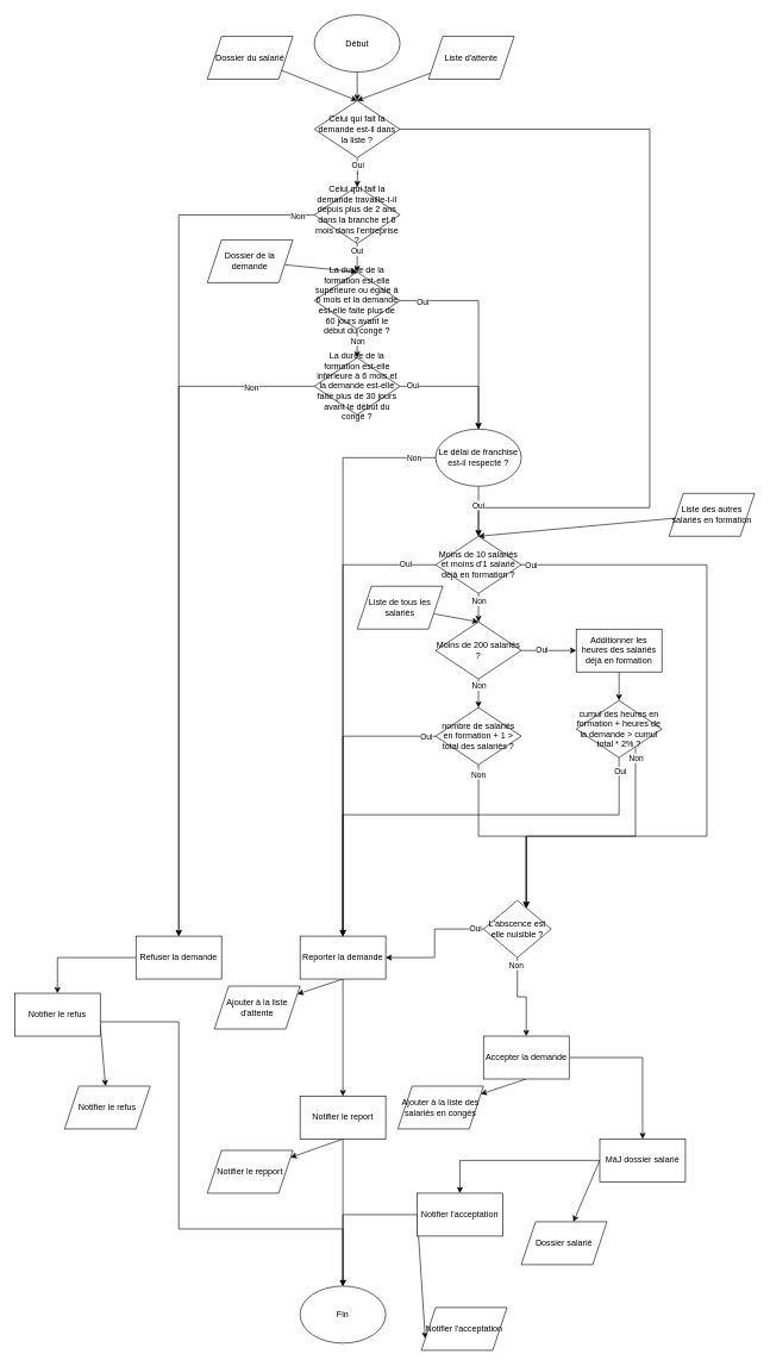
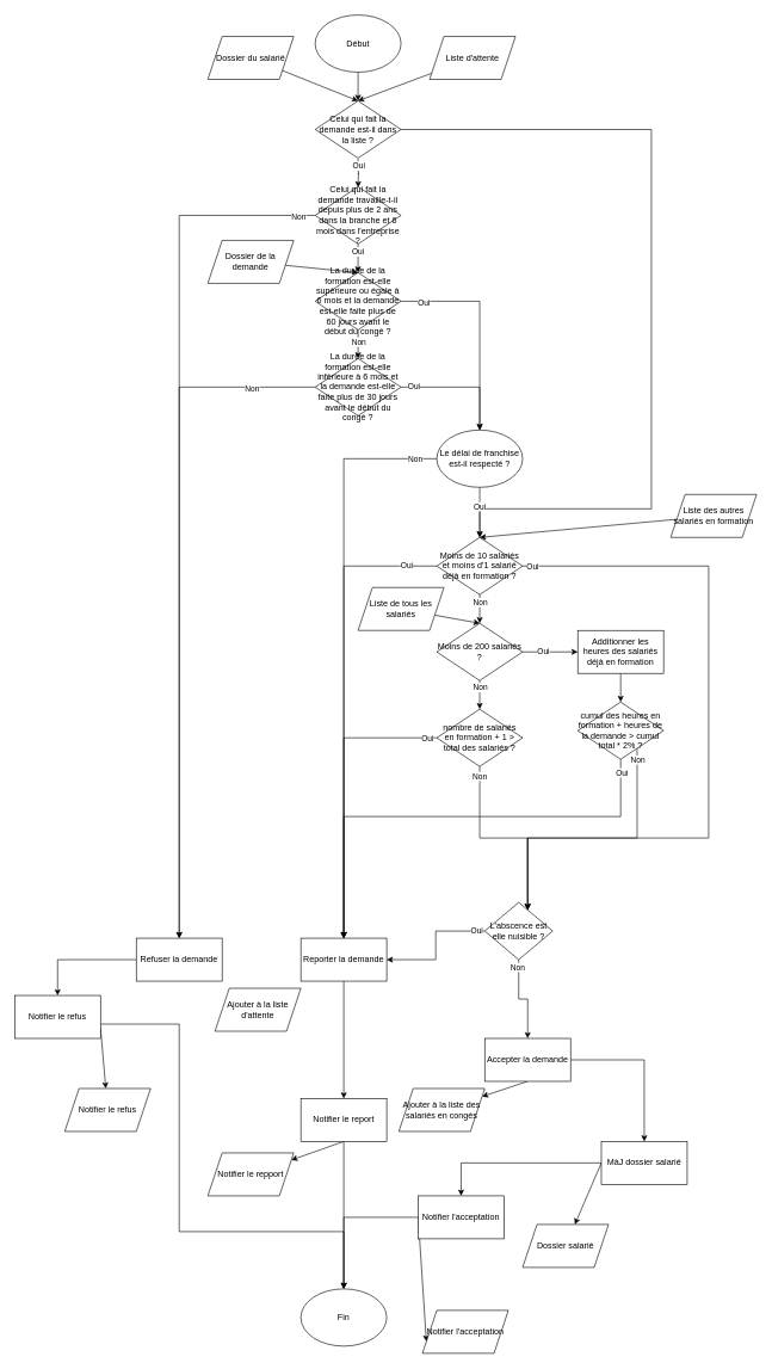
  <mxCell id="0" />
  <mxCell id="1" parent="0" />
  <mxCell id="2" style="edgeStyle=orthogonalEdgeStyle;rounded=0;orthogonalLoop=1;jettySize=auto;html=1;" parent="1" source="3" target="7" edge="1"><mxGeometry relative="1" as="geometry" /></mxCell>
  <mxCell id="3" value="Début" style="ellipse;whiteSpace=wrap;html=1;" parent="1" vertex="1"><mxGeometry x="440" y="20" width="120" height="80" as="geometry" /></mxCell>
  <mxCell id="4" style="edgeStyle=orthogonalEdgeStyle;rounded=0;orthogonalLoop=1;jettySize=auto;html=1;" parent="1" edge="1"><mxGeometry relative="1" as="geometry"><mxPoint x="500" y="221" as="sourcePoint" /><mxPoint x="500" y="261" as="targetPoint" /></mxGeometry></mxCell>
  <mxCell id="5" value="Oui" style="edgeLabel;html=1;align=center;verticalAlign=middle;resizable=0;points=[];" parent="4" vertex="1" connectable="0"><mxGeometry relative="1" as="geometry"><mxPoint y="-12" as="offset" /></mxGeometry></mxCell>
  <mxCell id="6" style="edgeStyle=orthogonalEdgeStyle;rounded=0;orthogonalLoop=1;jettySize=auto;html=1;" parent="1" source="7" target="55" edge="1"><mxGeometry relative="1" as="geometry"><mxPoint x="670" y="720" as="targetPoint" /><Array as="points"><mxPoint x="910" y="180" /><mxPoint x="910" y="710" /><mxPoint x="670" y="710" /></Array></mxGeometry></mxCell>
  <mxCell id="7" value="Celui qui fait la demande est-il dans la liste ?" style="rhombus;whiteSpace=wrap;html=1;" parent="1" vertex="1"><mxGeometry x="440" y="140" width="120" height="80" as="geometry" /></mxCell>
  <mxCell id="8" style="rounded=0;orthogonalLoop=1;jettySize=auto;html=1;entryX=0.5;entryY=0;entryDx=0;entryDy=0;" parent="1" source="9" target="7" edge="1"><mxGeometry relative="1" as="geometry" /></mxCell>
  <mxCell id="9" value="Liste d'attente" style="shape=parallelogram;perimeter=parallelogramPerimeter;whiteSpace=wrap;html=1;fixedSize=1;" parent="1" vertex="1"><mxGeometry x="600" y="50" width="120" height="60" as="geometry" /></mxCell>
  <mxCell id="10" style="edgeStyle=orthogonalEdgeStyle;rounded=0;orthogonalLoop=1;jettySize=auto;html=1;" parent="1" source="14" target="19" edge="1"><mxGeometry relative="1" as="geometry" /></mxCell>
  <mxCell id="11" value="Oui" style="edgeLabel;html=1;align=center;verticalAlign=middle;resizable=0;points=[];" parent="10" vertex="1" connectable="0"><mxGeometry x="-0.236" y="-1" relative="1" as="geometry"><mxPoint y="-5" as="offset" /></mxGeometry></mxCell>
  <mxCell id="12" style="edgeStyle=orthogonalEdgeStyle;rounded=0;orthogonalLoop=1;jettySize=auto;html=1;" parent="1" source="14" target="38" edge="1"><mxGeometry relative="1" as="geometry"><Array as="points"><mxPoint x="250" y="300" /></Array></mxGeometry></mxCell>
  <mxCell id="13" value="Non" style="edgeLabel;html=1;align=center;verticalAlign=middle;resizable=0;points=[];" parent="12" vertex="1" connectable="0"><mxGeometry x="-0.96" y="2" relative="1" as="geometry"><mxPoint as="offset" /></mxGeometry></mxCell>
  <mxCell id="14" value="Celui qui fait la demande travaille-t-il depuis plus de 2 ans dans la branche et 6 mois dans l'entreprise ?" style="rhombus;whiteSpace=wrap;html=1;" parent="1" vertex="1"><mxGeometry x="440" y="260" width="120" height="80" as="geometry" /></mxCell>
  <mxCell id="15" style="edgeStyle=orthogonalEdgeStyle;rounded=0;orthogonalLoop=1;jettySize=auto;html=1;" parent="1" source="19" target="24" edge="1"><mxGeometry relative="1" as="geometry" /></mxCell>
  <mxCell id="16" value="Non" style="edgeLabel;html=1;align=center;verticalAlign=middle;resizable=0;points=[];" parent="15" vertex="1" connectable="0"><mxGeometry x="-0.179" relative="1" as="geometry"><mxPoint as="offset" /></mxGeometry></mxCell>
  <mxCell id="17" style="edgeStyle=orthogonalEdgeStyle;rounded=0;orthogonalLoop=1;jettySize=auto;html=1;" parent="1" source="19" target="29" edge="1"><mxGeometry relative="1" as="geometry" /></mxCell>
  <mxCell id="18" value="Oui" style="edgeLabel;html=1;align=center;verticalAlign=middle;resizable=0;points=[];" parent="17" vertex="1" connectable="0"><mxGeometry x="-0.789" y="-2" relative="1" as="geometry"><mxPoint as="offset" /></mxGeometry></mxCell>
  <mxCell id="19" value="La durée de la formation est-elle supèrieure ou égale à 6 mois et la demande est-elle faite plus de 60 jours avant le début du congé ?" style="rhombus;whiteSpace=wrap;html=1;" parent="1" vertex="1"><mxGeometry x="440" y="380" width="120" height="80" as="geometry" /></mxCell>
  <mxCell id="20" style="edgeStyle=orthogonalEdgeStyle;rounded=0;orthogonalLoop=1;jettySize=auto;html=1;" parent="1" source="24" target="29" edge="1"><mxGeometry relative="1" as="geometry" /></mxCell>
  <mxCell id="21" value="Oui" style="edgeLabel;html=1;align=center;verticalAlign=middle;resizable=0;points=[];" parent="20" vertex="1" connectable="0"><mxGeometry x="-0.799" y="1" relative="1" as="geometry"><mxPoint as="offset" /></mxGeometry></mxCell>
  <mxCell id="22" style="edgeStyle=orthogonalEdgeStyle;rounded=0;orthogonalLoop=1;jettySize=auto;html=1;" parent="1" source="24" target="38" edge="1"><mxGeometry relative="1" as="geometry" /></mxCell>
  <mxCell id="23" value="Non" style="edgeLabel;html=1;align=center;verticalAlign=middle;resizable=0;points=[];" parent="22" vertex="1" connectable="0"><mxGeometry x="-0.814" y="1" relative="1" as="geometry"><mxPoint as="offset" /></mxGeometry></mxCell>
  <mxCell id="24" value="La durée de la formation est-elle infèrieure à 6 mois et la demande est-elle faite plus de 30 jours avant le début du congé ?" style="rhombus;whiteSpace=wrap;html=1;" parent="1" vertex="1"><mxGeometry x="440" y="500" width="120" height="80" as="geometry" /></mxCell>
  <mxCell id="25" style="edgeStyle=orthogonalEdgeStyle;rounded=0;orthogonalLoop=1;jettySize=auto;html=1;" parent="1" source="29" target="55" edge="1"><mxGeometry relative="1" as="geometry"><mxPoint x="670" y="720" as="targetPoint" /></mxGeometry></mxCell>
  <mxCell id="26" value="Oui" style="edgeLabel;html=1;align=center;verticalAlign=middle;resizable=0;points=[];" parent="25" vertex="1" connectable="0"><mxGeometry x="-0.264" y="-1" relative="1" as="geometry"><mxPoint as="offset" /></mxGeometry></mxCell>
  <mxCell id="27" style="edgeStyle=orthogonalEdgeStyle;rounded=0;orthogonalLoop=1;jettySize=auto;html=1;" parent="1" source="29" target="45" edge="1"><mxGeometry relative="1" as="geometry" /></mxCell>
  <mxCell id="28" value="Non" style="edgeLabel;html=1;align=center;verticalAlign=middle;resizable=0;points=[];" parent="27" vertex="1" connectable="0"><mxGeometry x="-0.949" y="-2" relative="1" as="geometry"><mxPoint x="-11" y="2" as="offset" /></mxGeometry></mxCell>
  <mxCell id="29" value="Le délai de franchise est-il respecté ?" style="ellipse;whiteSpace=wrap;html=1;" parent="1" vertex="1"><mxGeometry x="610" y="600" width="120" height="80" as="geometry" /></mxCell>
  <mxCell id="30" style="edgeStyle=orthogonalEdgeStyle;rounded=0;orthogonalLoop=1;jettySize=auto;html=1;" parent="1" source="55" target="45" edge="1"><mxGeometry relative="1" as="geometry"><mxPoint x="610.06" y="760.04" as="sourcePoint" /></mxGeometry></mxCell>
  <mxCell id="31" value="Oui" style="edgeLabel;html=1;align=center;verticalAlign=middle;resizable=0;points=[];" parent="30" vertex="1" connectable="0"><mxGeometry x="-0.868" y="-1" relative="1" as="geometry"><mxPoint as="offset" /></mxGeometry></mxCell>
  <mxCell id="32" style="rounded=0;orthogonalLoop=1;jettySize=auto;html=1;exitX=0.5;exitY=1;exitDx=0;exitDy=0;" parent="1" source="34" target="49" edge="1"><mxGeometry relative="1" as="geometry" /></mxCell>
  <mxCell id="33" style="edgeStyle=orthogonalEdgeStyle;rounded=0;orthogonalLoop=1;jettySize=auto;html=1;" parent="1" source="34" target="92" edge="1"><mxGeometry relative="1" as="geometry" /></mxCell>
  <mxCell id="34" value="Accepter la demande" style="rounded=0;whiteSpace=wrap;html=1;" parent="1" vertex="1"><mxGeometry x="677" y="1450" width="120" height="60" as="geometry" /></mxCell>
  <mxCell id="35" style="rounded=0;orthogonalLoop=1;jettySize=auto;html=1;exitX=1;exitY=0.75;exitDx=0;exitDy=0;" parent="1" source="81" target="47" edge="1"><mxGeometry relative="1" as="geometry"><mxPoint y="1470" as="sourcePoint" x="230" /></mxGeometry></mxCell>
  <mxCell id="36" style="edgeStyle=orthogonalEdgeStyle;rounded=0;orthogonalLoop=1;jettySize=auto;html=1;" parent="1" source="81" target="50" edge="1"><mxGeometry relative="1" as="geometry"><Array as="points"><mxPoint x="250" y="1430" /><mxPoint x="250" y="1720" /><mxPoint x="480" y="1720" /></Array></mxGeometry></mxCell>
  <mxCell id="37" style="edgeStyle=orthogonalEdgeStyle;rounded=0;orthogonalLoop=1;jettySize=auto;html=1;" parent="1" source="38" target="81" edge="1"><mxGeometry relative="1" as="geometry" /></mxCell>
  <mxCell id="38" value="Refuser la demande" style="rounded=0;whiteSpace=wrap;html=1;" parent="1" vertex="1"><mxGeometry x="190" y="1310" width="120" height="60" as="geometry" /></mxCell>
  <mxCell id="39" style="rounded=0;orthogonalLoop=1;jettySize=auto;html=1;entryX=0.5;entryY=0;entryDx=0;entryDy=0;" parent="1" source="40" target="7" edge="1"><mxGeometry relative="1" as="geometry" /></mxCell>
  <mxCell id="40" value="Dossier du salarié" style="shape=parallelogram;perimeter=parallelogramPerimeter;whiteSpace=wrap;html=1;fixedSize=1;" parent="1" vertex="1"><mxGeometry x="290" y="50" width="120" height="60" as="geometry" /></mxCell>
- <mxCell id="41" style="rounded=0;orthogonalLoop=1;jettySize=auto;html=1;exitX=0.5;exitY=1;exitDx=0;exitDy=0;" parent="1" source="45" target="46" edge="1"><mxGeometry relative="1" as="geometry" /></mxCell>
  <mxCell id="42" style="rounded=0;orthogonalLoop=1;jettySize=auto;html=1;exitX=0.5;exitY=1;exitDx=0;exitDy=0;" parent="1" source="82" target="48" edge="1"><mxGeometry relative="1" as="geometry" /></mxCell>
  <mxCell id="43" style="edgeStyle=orthogonalEdgeStyle;rounded=0;orthogonalLoop=1;jettySize=auto;html=1;" parent="1" source="82" target="50" edge="1"><mxGeometry relative="1" as="geometry" /></mxCell>
  <mxCell id="44" style="edgeStyle=orthogonalEdgeStyle;rounded=0;orthogonalLoop=1;jettySize=auto;html=1;" parent="1" source="45" target="82" edge="1"><mxGeometry relative="1" as="geometry" /></mxCell>
  <mxCell id="45" value="Reporter la demande" style="rounded=0;whiteSpace=wrap;html=1;" parent="1" vertex="1"><mxGeometry x="420" y="1310" width="120" height="60" as="geometry" /></mxCell>
  <mxCell id="46" value="Ajouter à la liste d'attente" style="shape=parallelogram;perimeter=parallelogramPerimeter;whiteSpace=wrap;html=1;fixedSize=1;" parent="1" vertex="1"><mxGeometry x="300" y="1380" width="120" height="60" as="geometry" /></mxCell>
  <mxCell id="47" value="Notifier le refus" style="shape=parallelogram;perimeter=parallelogramPerimeter;whiteSpace=wrap;html=1;fixedSize=1;" parent="1" vertex="1"><mxGeometry x="90" y="1520" width="120" height="60" as="geometry" /></mxCell>
  <mxCell id="48" value="Notifier le repport" style="shape=parallelogram;perimeter=parallelogramPerimeter;whiteSpace=wrap;html=1;fixedSize=1;" parent="1" vertex="1"><mxGeometry x="290" y="1610" width="120" height="60" as="geometry" /></mxCell>
  <mxCell id="49" value="Ajouter à la liste des salariés en congés" style="shape=parallelogram;perimeter=parallelogramPerimeter;whiteSpace=wrap;html=1;fixedSize=1;" parent="1" vertex="1"><mxGeometry x="557" y="1520" width="120" height="60" as="geometry" /></mxCell>
  <mxCell id="50" value="Fin" style="ellipse;whiteSpace=wrap;html=1;" parent="1" vertex="1"><mxGeometry x="420" y="1800" width="120" height="80" as="geometry" /></mxCell>
  <mxCell id="51" style="edgeStyle=orthogonalEdgeStyle;rounded=0;orthogonalLoop=1;jettySize=auto;html=1;" parent="1" source="55" target="60" edge="1"><mxGeometry relative="1" as="geometry" /></mxCell>
  <mxCell id="52" value="Non" style="edgeLabel;html=1;align=center;verticalAlign=middle;resizable=0;points=[];" parent="51" vertex="1" connectable="0"><mxGeometry x="-0.053" y="2" relative="1" as="geometry"><mxPoint x="-2" y="-9" as="offset" /></mxGeometry></mxCell>
  <mxCell id="53" style="edgeStyle=orthogonalEdgeStyle;rounded=0;orthogonalLoop=1;jettySize=auto;html=1;" parent="1" source="55" target="87" edge="1"><mxGeometry relative="1" as="geometry"><Array as="points"><mxPoint x="990" y="790" /><mxPoint x="990" y="1170" /><mxPoint x="737" y="1170" /></Array></mxGeometry></mxCell>
  <mxCell id="54" value="Oui" style="edgeLabel;html=1;align=center;verticalAlign=middle;resizable=0;points=[];" parent="53" vertex="1" connectable="0"><mxGeometry x="-0.974" relative="1" as="geometry"><mxPoint as="offset" /></mxGeometry></mxCell>
  <mxCell id="55" value="Moins de 10 salariés et moins d'1 salarié déjà en formation ?" style="rhombus;whiteSpace=wrap;html=1;" parent="1" vertex="1"><mxGeometry x="610" y="750" width="120" height="80" as="geometry" /></mxCell>
  <mxCell id="56" style="edgeStyle=orthogonalEdgeStyle;rounded=0;orthogonalLoop=1;jettySize=auto;html=1;" parent="1" source="60" target="64" edge="1"><mxGeometry relative="1" as="geometry" /></mxCell>
  <mxCell id="57" value="Oui" style="edgeLabel;html=1;align=center;verticalAlign=middle;resizable=0;points=[];" parent="56" vertex="1" connectable="0"><mxGeometry x="-0.26" y="2" relative="1" as="geometry"><mxPoint as="offset" /></mxGeometry></mxCell>
  <mxCell id="58" style="edgeStyle=orthogonalEdgeStyle;rounded=0;orthogonalLoop=1;jettySize=auto;html=1;" parent="1" source="60" target="74" edge="1"><mxGeometry relative="1" as="geometry" /></mxCell>
  <mxCell id="59" value="Non" style="edgeLabel;html=1;align=center;verticalAlign=middle;resizable=0;points=[];" parent="58" vertex="1" connectable="0"><mxGeometry x="-0.536" relative="1" as="geometry"><mxPoint as="offset" /></mxGeometry></mxCell>
  <mxCell id="60" value="Moins de 200 salariés ?" style="rhombus;whiteSpace=wrap;html=1;" parent="1" vertex="1"><mxGeometry x="610" y="870" width="120" height="80" as="geometry" /></mxCell>
  <mxCell id="61" style="rounded=0;orthogonalLoop=1;jettySize=auto;html=1;entryX=0.5;entryY=0;entryDx=0;entryDy=0;" parent="1" source="62" target="55" edge="1"><mxGeometry relative="1" as="geometry" /></mxCell>
  <mxCell id="62" value="Liste des autres salariés en formation" style="shape=parallelogram;perimeter=parallelogramPerimeter;whiteSpace=wrap;html=1;fixedSize=1;" parent="1" vertex="1"><mxGeometry x="937" y="690" width="120" height="60" as="geometry" /></mxCell>
  <mxCell id="63" style="edgeStyle=orthogonalEdgeStyle;rounded=0;orthogonalLoop=1;jettySize=auto;html=1;" parent="1" source="64" target="69" edge="1"><mxGeometry relative="1" as="geometry" /></mxCell>
  <mxCell id="64" value="Additionner les heures des salariés déjà en formation" style="rounded=0;whiteSpace=wrap;html=1;" parent="1" vertex="1"><mxGeometry x="807" y="880" width="120" height="60" as="geometry" /></mxCell>
  <mxCell id="65" style="edgeStyle=orthogonalEdgeStyle;rounded=0;orthogonalLoop=1;jettySize=auto;html=1;" parent="1" source="69" target="87" edge="1"><mxGeometry relative="1" as="geometry"><Array as="points"><mxPoint x="890" y="1170" /><mxPoint x="737" y="1170" /></Array></mxGeometry></mxCell>
  <mxCell id="66" value="Non" style="edgeLabel;html=1;align=center;verticalAlign=middle;resizable=0;points=[];" parent="65" vertex="1" connectable="0"><mxGeometry x="-0.87" relative="1" as="geometry"><mxPoint y="-9" as="offset" /></mxGeometry></mxCell>
  <mxCell id="67" style="edgeStyle=orthogonalEdgeStyle;rounded=0;orthogonalLoop=1;jettySize=auto;html=1;" parent="1" source="69" target="45" edge="1"><mxGeometry relative="1" as="geometry"><Array as="points"><mxPoint x="867" y="1140" /><mxPoint x="480" y="1140" /></Array></mxGeometry></mxCell>
  <mxCell id="68" value="Oui" style="edgeLabel;html=1;align=center;verticalAlign=middle;resizable=0;points=[];" parent="67" vertex="1" connectable="0"><mxGeometry x="-0.945" y="1" relative="1" as="geometry"><mxPoint as="offset" /></mxGeometry></mxCell>
  <mxCell id="69" value="cumul des heures en formation + heures de la demande &amp;gt; cumul total * 2% ?" style="rhombus;whiteSpace=wrap;html=1;" parent="1" vertex="1"><mxGeometry x="807" y="980" width="120" height="80" as="geometry" /></mxCell>
  <mxCell id="70" style="edgeStyle=orthogonalEdgeStyle;rounded=0;orthogonalLoop=1;jettySize=auto;html=1;" parent="1" source="74" target="45" edge="1"><mxGeometry relative="1" as="geometry" /></mxCell>
  <mxCell id="71" value="Oui" style="edgeLabel;html=1;align=center;verticalAlign=middle;resizable=0;points=[];" parent="70" vertex="1" connectable="0"><mxGeometry x="-0.934" y="1" relative="1" as="geometry"><mxPoint as="offset" /></mxGeometry></mxCell>
  <mxCell id="72" style="edgeStyle=orthogonalEdgeStyle;rounded=0;orthogonalLoop=1;jettySize=auto;html=1;" parent="1" source="74" target="87" edge="1"><mxGeometry relative="1" as="geometry"><Array as="points"><mxPoint x="670" y="1170" /><mxPoint x="737" y="1170" /></Array></mxGeometry></mxCell>
  <mxCell id="73" value="Non" style="edgeLabel;html=1;align=center;verticalAlign=middle;resizable=0;points=[];" parent="72" vertex="1" connectable="0"><mxGeometry x="-0.902" y="-1" relative="1" as="geometry"><mxPoint as="offset" /></mxGeometry></mxCell>
  <mxCell id="74" value="nombre de salariés en formation + 1 &amp;gt; total des salariés ?" style="rhombus;whiteSpace=wrap;html=1;" parent="1" vertex="1"><mxGeometry x="610" y="990" width="120" height="80" as="geometry" /></mxCell>
  <mxCell id="75" style="rounded=0;orthogonalLoop=1;jettySize=auto;html=1;entryX=0.5;entryY=0;entryDx=0;entryDy=0;" parent="1" source="76" target="60" edge="1"><mxGeometry relative="1" as="geometry" /></mxCell>
  <mxCell id="76" value="Liste de tous les salariés" style="shape=parallelogram;perimeter=parallelogramPerimeter;whiteSpace=wrap;html=1;fixedSize=1;" parent="1" vertex="1"><mxGeometry x="500" y="820" width="120" height="60" as="geometry" /></mxCell>
  <mxCell id="77" style="edgeStyle=orthogonalEdgeStyle;rounded=0;orthogonalLoop=1;jettySize=auto;html=1;" parent="1" source="79" target="50" edge="1"><mxGeometry relative="1" as="geometry"><Array as="points"><mxPoint x="480" y="1700" /></Array></mxGeometry></mxCell>
  <mxCell id="78" style="rounded=0;orthogonalLoop=1;jettySize=auto;html=1;exitX=0;exitY=0.5;exitDx=0;exitDy=0;entryX=0;entryY=0.75;entryDx=0;entryDy=0;" parent="1" source="79" target="80" edge="1"><mxGeometry relative="1" as="geometry" /></mxCell>
  <mxCell id="79" value="Notifier l'acceptation" style="rounded=0;whiteSpace=wrap;html=1;" parent="1" vertex="1"><mxGeometry x="584" y="1670" width="120" height="60" as="geometry" /></mxCell>
  <mxCell id="80" value="Notifier l'acceptation" style="shape=parallelogram;perimeter=parallelogramPerimeter;whiteSpace=wrap;html=1;fixedSize=1;" parent="1" vertex="1"><mxGeometry x="590" y="1830" width="120" height="60" as="geometry" /></mxCell>
  <mxCell id="81" value="Notifier le refus" style="rounded=0;whiteSpace=wrap;html=1;" parent="1" vertex="1"><mxGeometry x="20" y="1390" width="120" height="60" as="geometry" /></mxCell>
  <mxCell id="82" value="Notifier le report" style="rounded=0;whiteSpace=wrap;html=1;" parent="1" vertex="1"><mxGeometry x="420" y="1534" width="120" height="60" as="geometry" /></mxCell>
  <mxCell id="83" style="edgeStyle=orthogonalEdgeStyle;rounded=0;orthogonalLoop=1;jettySize=auto;html=1;" parent="1" source="87" target="34" edge="1"><mxGeometry relative="1" as="geometry" /></mxCell>
  <mxCell id="84" value="Non" style="edgeLabel;html=1;align=center;verticalAlign=middle;resizable=0;points=[];" parent="83" vertex="1" connectable="0"><mxGeometry x="-0.836" y="-2" relative="1" as="geometry"><mxPoint as="offset" /></mxGeometry></mxCell>
  <mxCell id="85" style="edgeStyle=orthogonalEdgeStyle;rounded=0;orthogonalLoop=1;jettySize=auto;html=1;" parent="1" source="87" target="45" edge="1"><mxGeometry relative="1" as="geometry" /></mxCell>
  <mxCell id="86" value="Oui" style="edgeLabel;html=1;align=center;verticalAlign=middle;resizable=0;points=[];" parent="85" vertex="1" connectable="0"><mxGeometry x="-0.862" y="-1" relative="1" as="geometry"><mxPoint as="offset" /></mxGeometry></mxCell>
  <mxCell id="87" value="L'abscence est elle nuisible ?" style="rhombus;whiteSpace=wrap;html=1;" parent="1" vertex="1"><mxGeometry x="677" y="1260" width="95" height="80" as="geometry" /></mxCell>
  <mxCell id="88" style="rounded=0;orthogonalLoop=1;jettySize=auto;html=1;entryX=0.5;entryY=0;entryDx=0;entryDy=0;" parent="1" source="89" target="19" edge="1"><mxGeometry relative="1" as="geometry" /></mxCell>
  <mxCell id="89" value="Dossier de la demande" style="shape=parallelogram;perimeter=parallelogramPerimeter;whiteSpace=wrap;html=1;fixedSize=1;" parent="1" vertex="1"><mxGeometry x="290" y="335" width="120" height="60" as="geometry" /></mxCell>
  <mxCell id="90" style="edgeStyle=orthogonalEdgeStyle;rounded=0;orthogonalLoop=1;jettySize=auto;html=1;" parent="1" source="92" target="79" edge="1"><mxGeometry relative="1" as="geometry" /></mxCell>
  <mxCell id="91" style="rounded=0;orthogonalLoop=1;jettySize=auto;html=1;exitX=0;exitY=0.5;exitDx=0;exitDy=0;" parent="1" source="92" target="93" edge="1"><mxGeometry relative="1" as="geometry" /></mxCell>
  <mxCell id="92" value="MàJ dossier salarié" style="rounded=0;whiteSpace=wrap;html=1;" parent="1" vertex="1"><mxGeometry x="840" y="1594" width="120" height="60" as="geometry" /></mxCell>
  <mxCell id="93" value="Dossier salarié" style="shape=parallelogram;perimeter=parallelogramPerimeter;whiteSpace=wrap;html=1;fixedSize=1;" parent="1" vertex="1"><mxGeometry x="730" y="1710" width="120" height="60" as="geometry" /></mxCell>
